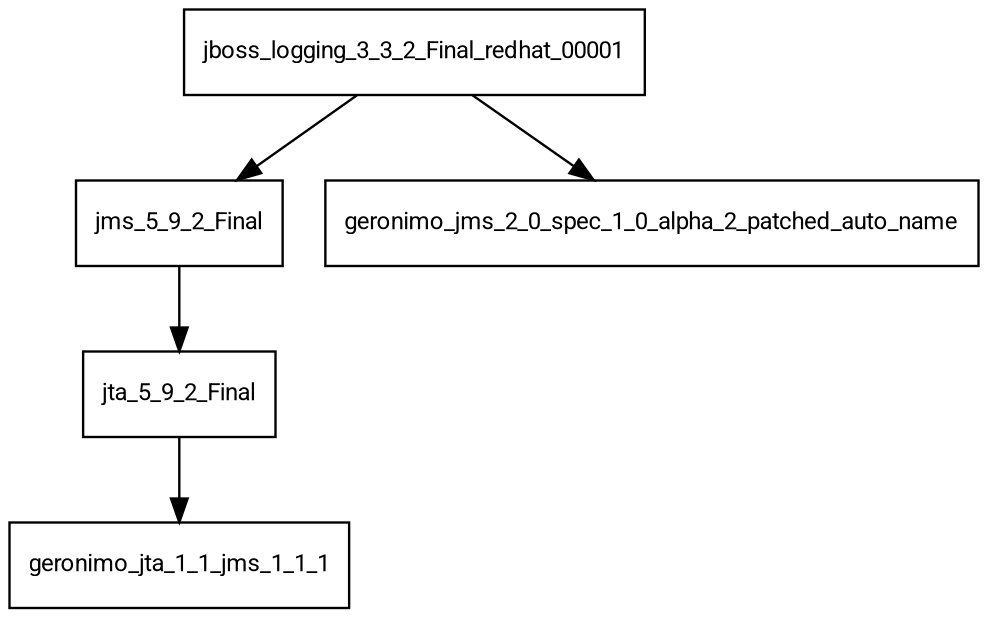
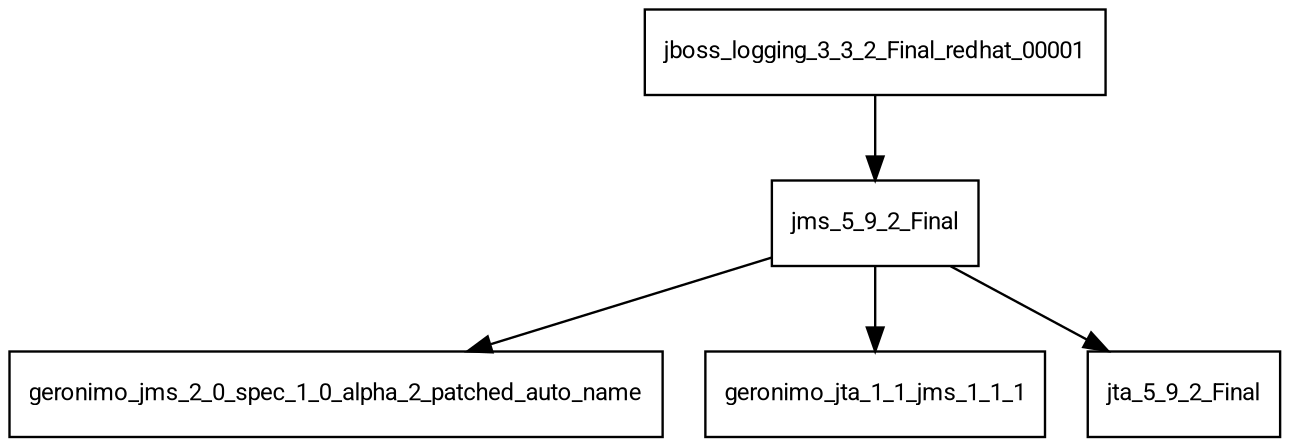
  digraph {
    fontname=Roboto
    node [fontname=Roboto fontsize=10.0 shape=box]
    edge [fontname=Roboto]
    jms_5_9_2_Final
    geronimo_jms_2_0_spec_1_0_alpha_2_patched_auto_name
    n3 [label=geronimo_jta_1_1_jms_1_1_1]
    jta_5_9_2_Final
    jboss_logging_3_3_2_Final_redhat_00001
-   jboss_logging_3_3_2_Final_redhat_00001 -> geronimo_jms_2_0_spec_1_0_alpha_2_patched_auto_name
-   jta_5_9_2_Final -> n3
+   jms_5_9_2_Final -> geronimo_jms_2_0_spec_1_0_alpha_2_patched_auto_name
+   jms_5_9_2_Final -> n3
    jms_5_9_2_Final -> jta_5_9_2_Final
    jboss_logging_3_3_2_Final_redhat_00001 -> jms_5_9_2_Final
  }
